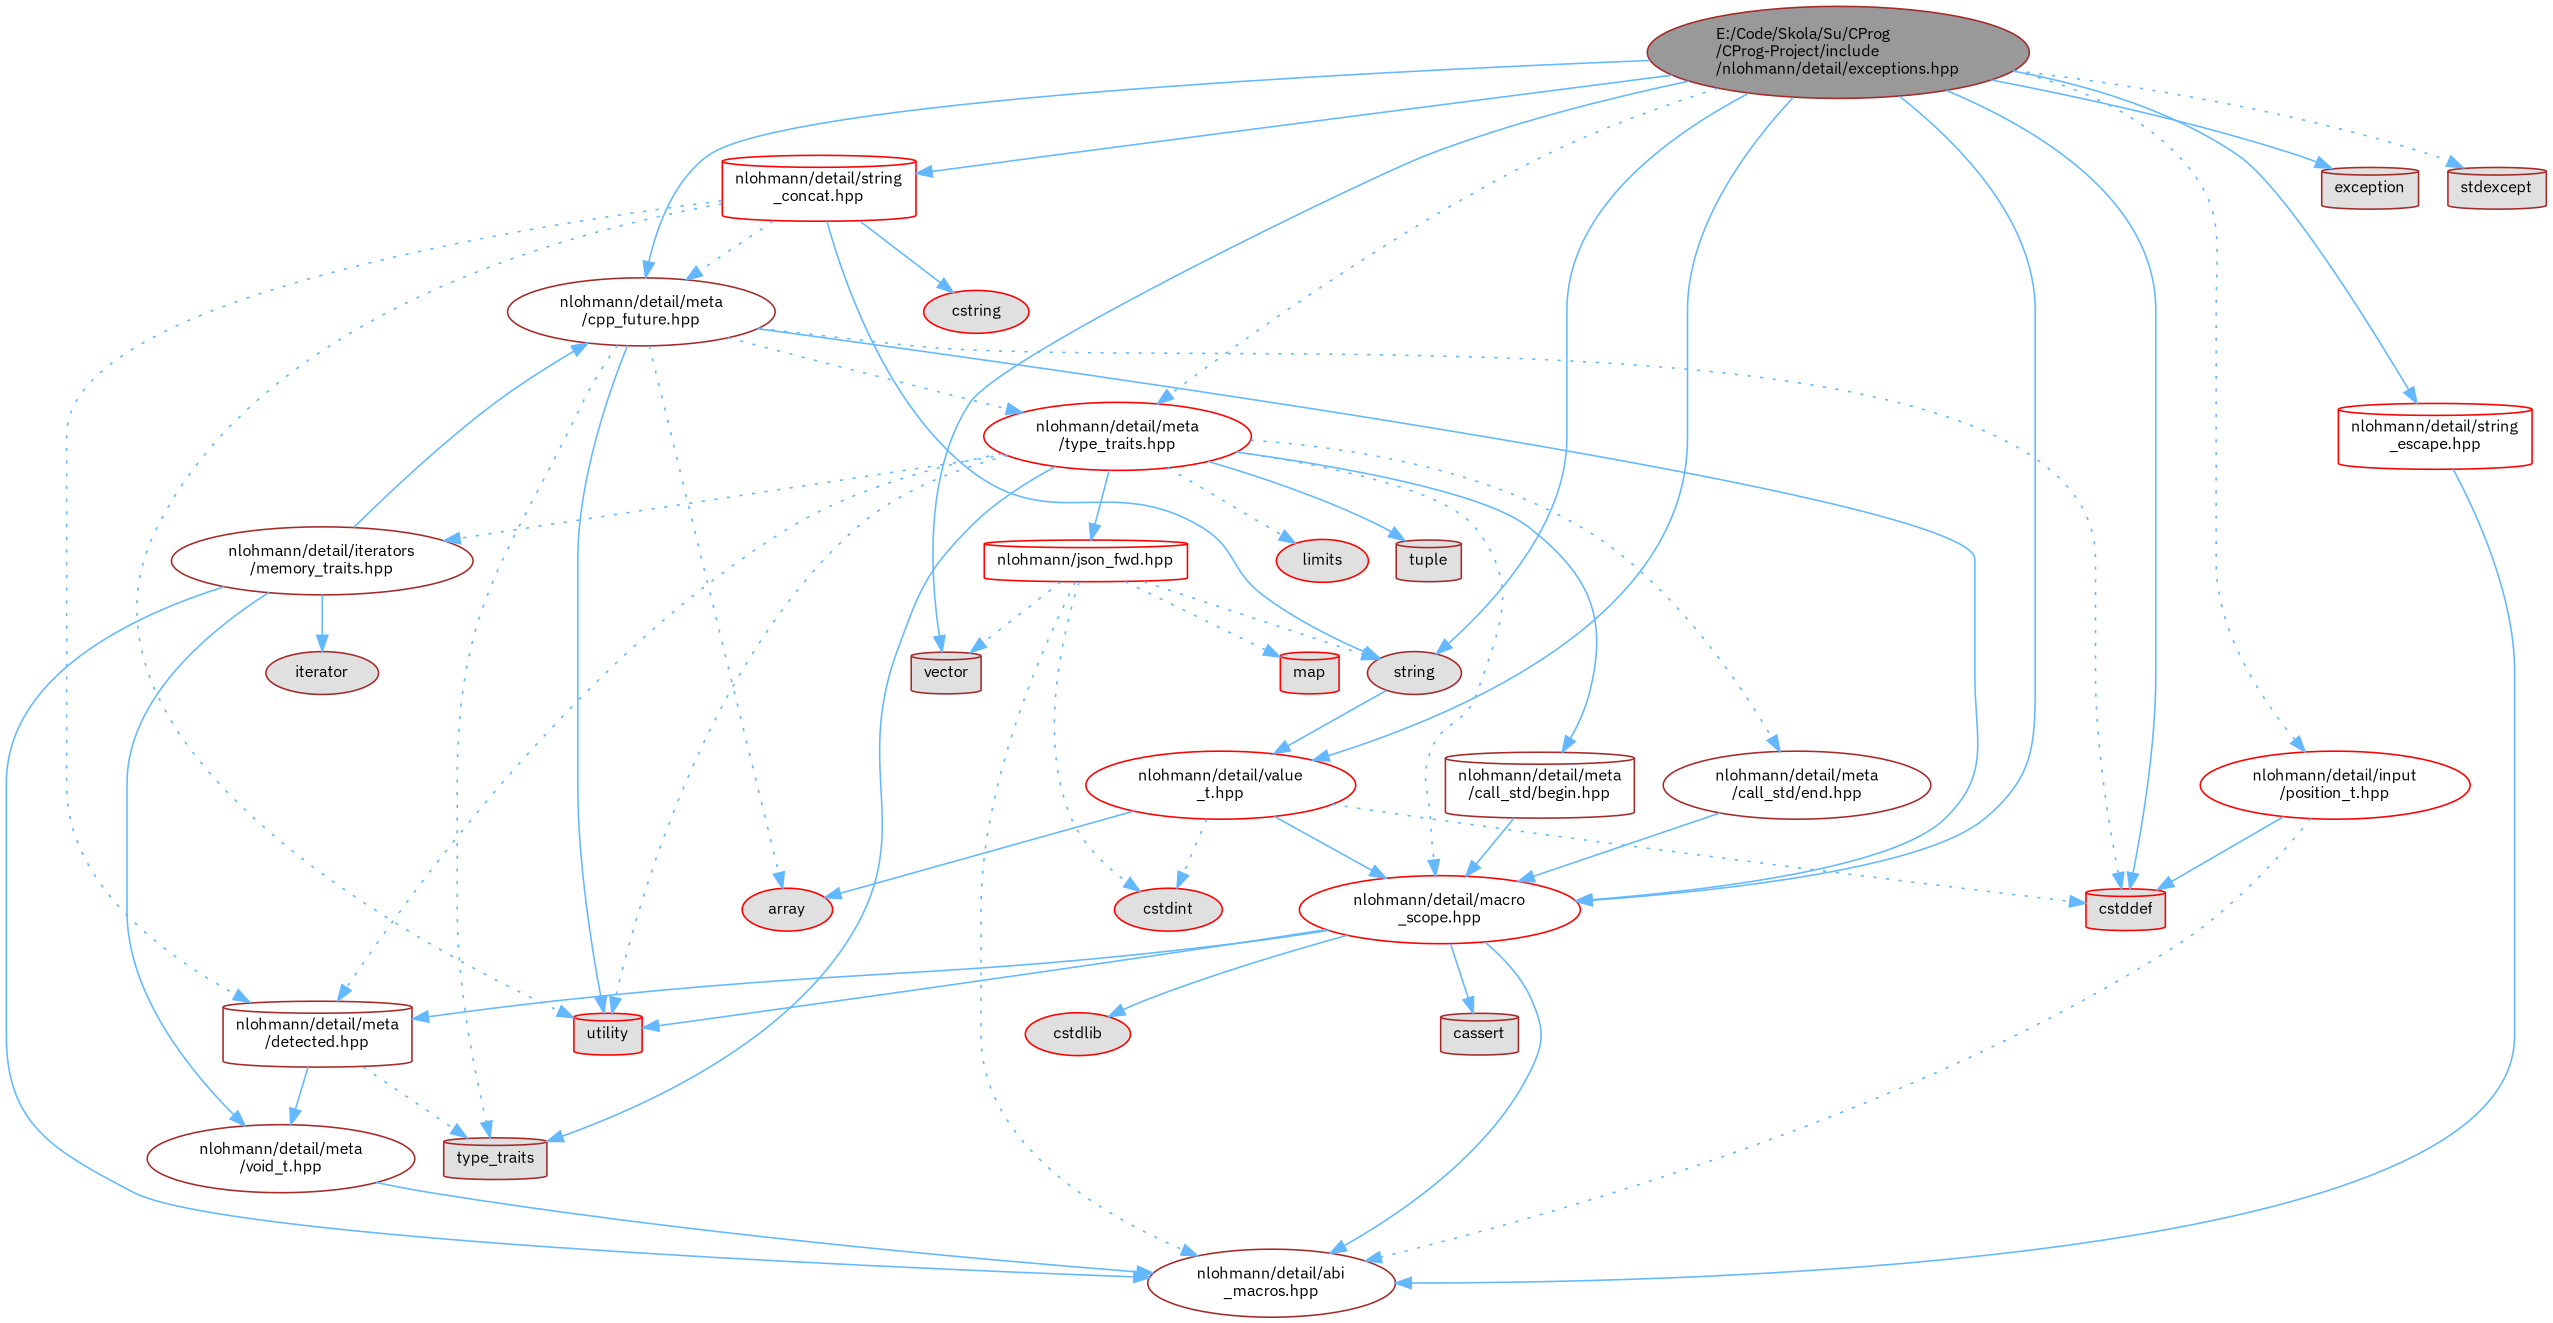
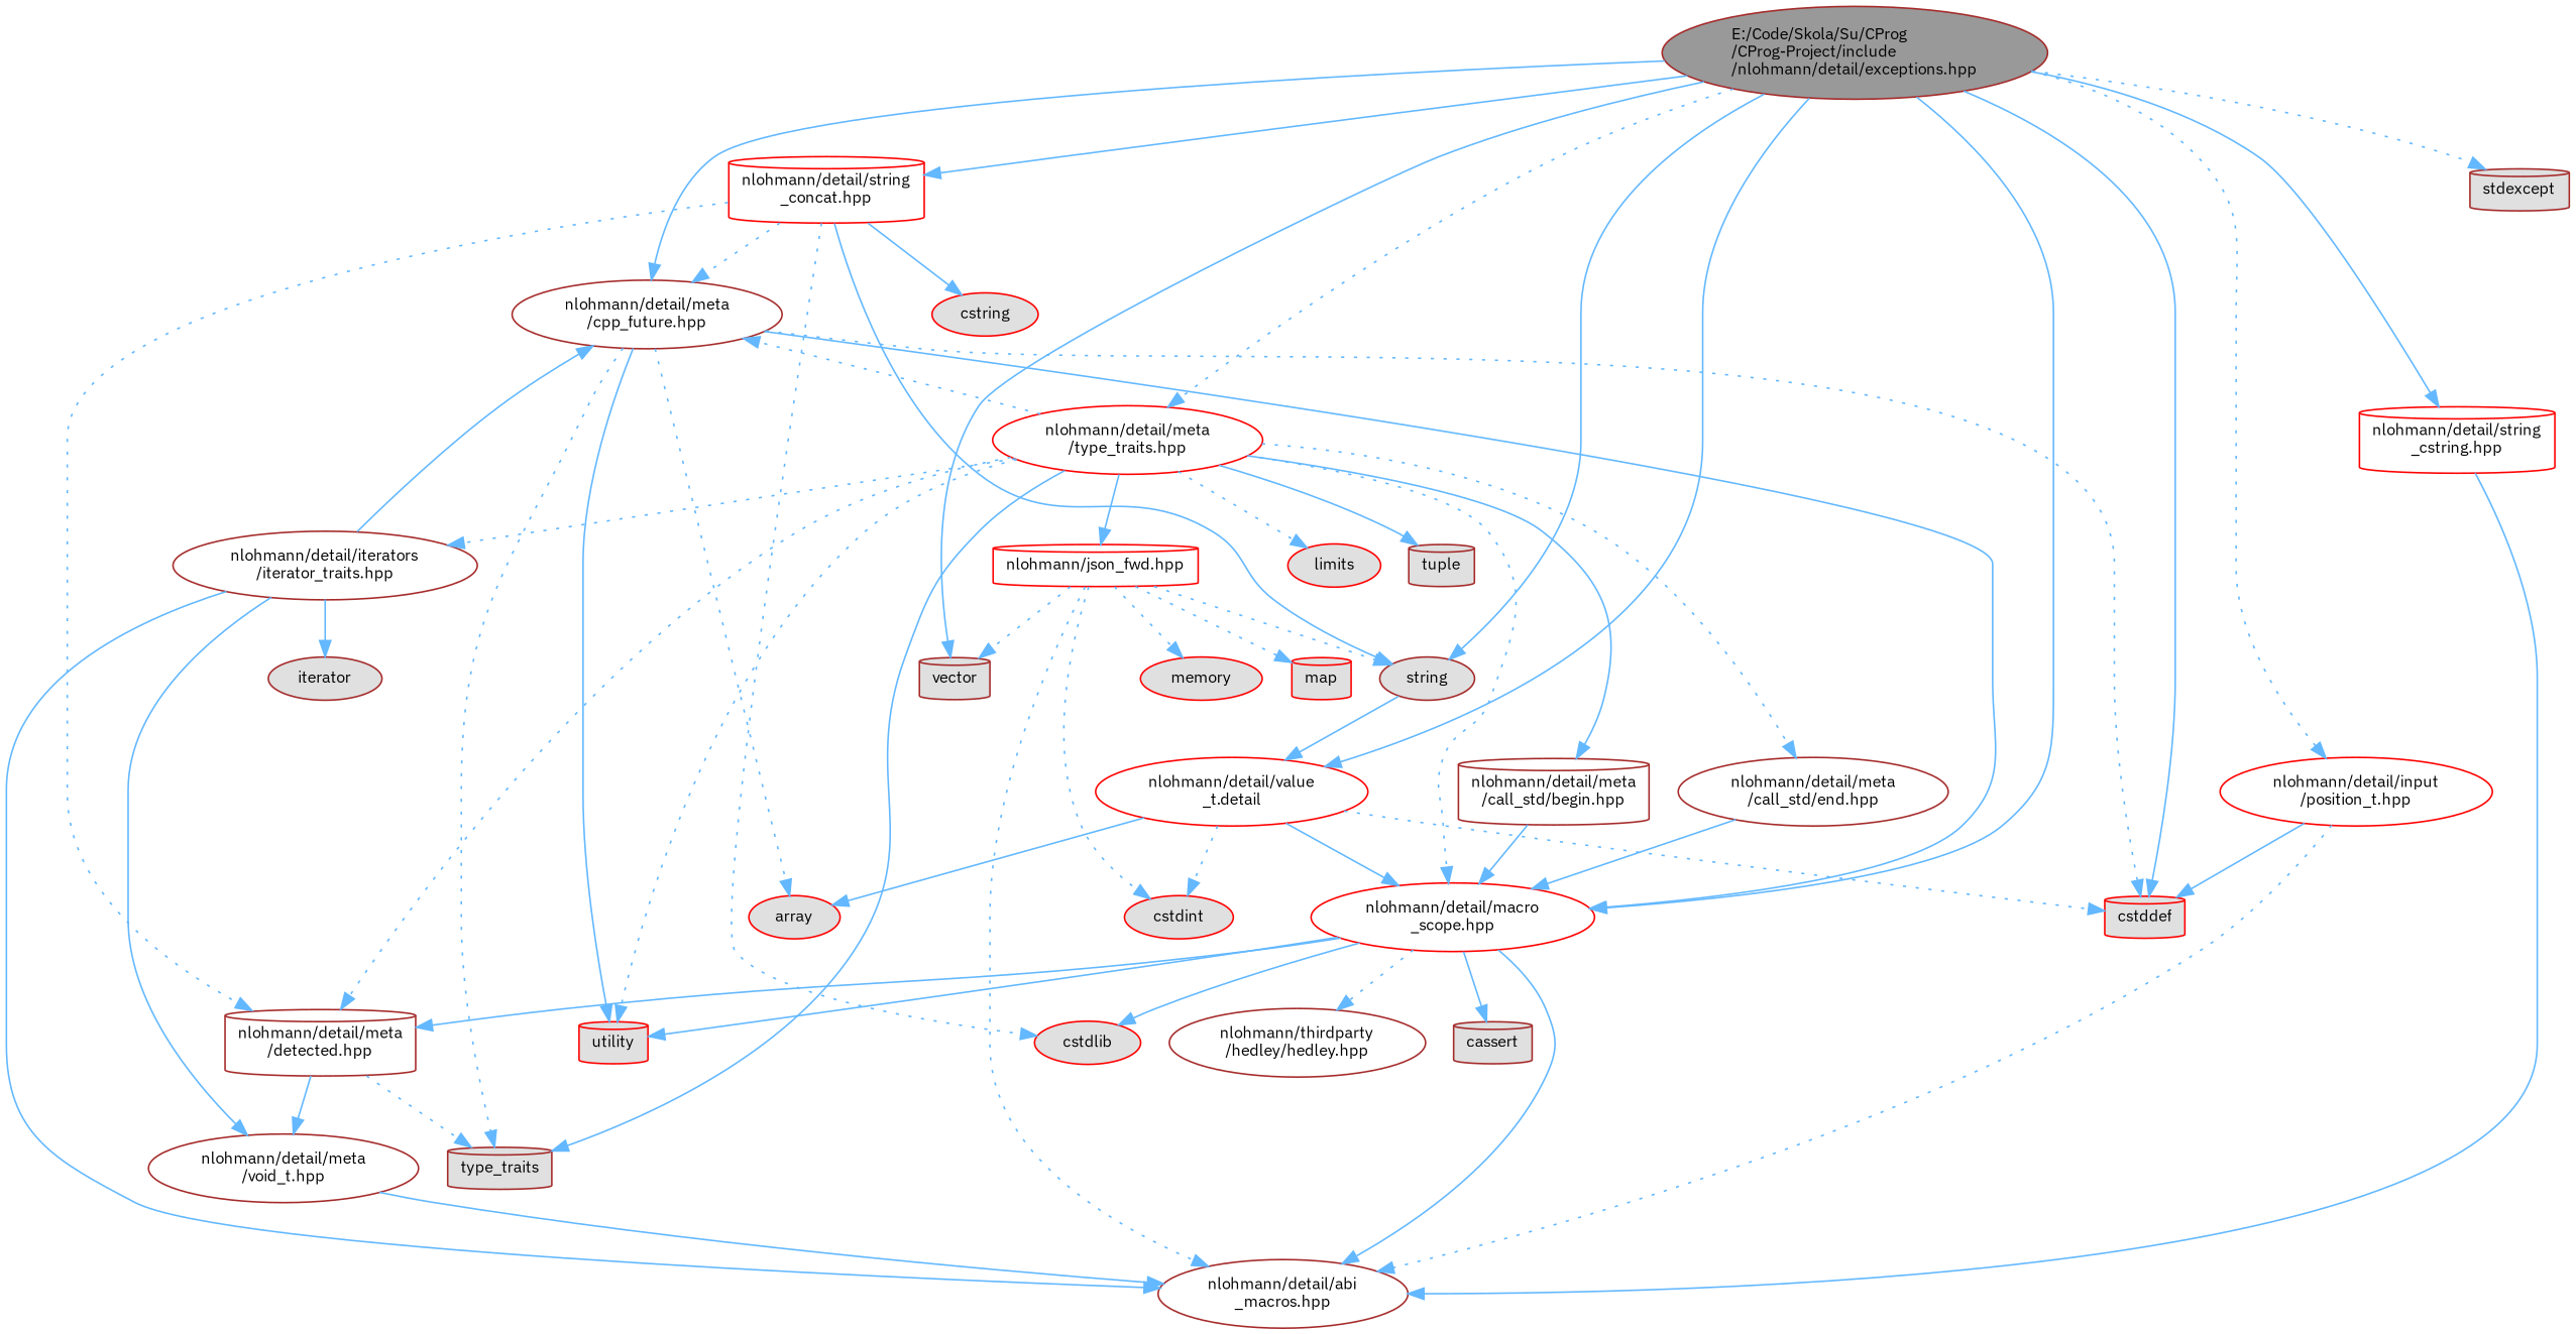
  digraph {
    fontname="IBM Plex Sans"
    node [color=brown fillcolor="#E0E0E0" fontname="IBM Plex Sans" fontsize=10 shape=ellipse style=filled]
    edge [color=steelblue1 fontname="IBM Plex Sans" fontsize=10 labelfontname=Helvetica labelfontsize=10 style=solid]
    n1 [fillcolor=grey60 fontcolor=black height=0.2 label="E:/Code/Skola/Su/CProg\l/CProg-Project/include\l/nlohmann/detail/exceptions.hpp" width=0.4]
    n2 [color=red height=0.2 label=cstddef shape=cylinder width=0.4]
-   n3 [height=0.2 label=exception shape=cylinder width=0.4]
    n4 [height=0.2 label=stdexcept shape=cylinder width=0.4]
    n5 [height=0.2 label=string width=0.4]
    n6 [height=0.2 label=vector shape=cylinder width=0.4]
-   n7 [color=red fillcolor=white height=0.2 label="nlohmann/detail/value\l_t.hpp" width=0.4]
+   n7 [color=red fillcolor=white height=0.2 label="nlohmann/detail/value\l_t.detail" width=0.4]
    n8 [color=red fillcolor=white height=0.2 label="nlohmann/detail/macro\l_scope.hpp" width=0.4]
-   n9 [color=red fillcolor=white height=0.2 label="nlohmann/detail/string\l_escape.hpp" shape=cylinder width=0.4]
+   n9 [color=red fillcolor=white height=0.2 label="nlohmann/detail/string\l_cstring.hpp" shape=cylinder width=0.4]
    n10 [color=red fillcolor=white height=0.2 label="nlohmann/detail/input\l/position_t.hpp" width=0.4]
    n11 [fillcolor=white height=0.2 label="nlohmann/detail/meta\l/cpp_future.hpp" width=0.4]
    n12 [color=red fillcolor=white height=0.2 label="nlohmann/detail/meta\l/type_traits.hpp" width=0.4]
    n13 [color=red fillcolor=white height=0.2 label="nlohmann/detail/string\l_concat.hpp" shape=cylinder width=0.4]
    n14 [color=red height=0.2 label=array width=0.4]
    n15 [color=red height=0.2 label=cstdint width=0.4]
    n16 [color=red height=0.2 label=utility shape=cylinder width=0.4]
    n17 [fillcolor=white height=0.2 label="nlohmann/detail/meta\l/detected.hpp" shape=cylinder width=0.4]
    n18 [fillcolor=white height=0.2 label="nlohmann/detail/abi\l_macros.hpp" width=0.4]
+   n19 [fillcolor=white height=0.2 label="nlohmann/thirdparty\l/hedley/hedley.hpp" width=0.4]
    n20 [color=red height=0.2 label=cstdlib width=0.4]
    n21 [height=0.2 label=cassert shape=cylinder width=0.4]
    n22 [height=0.2 label=type_traits shape=cylinder width=0.4]
    n23 [color=red height=0.2 label=limits width=0.4]
    n24 [height=0.2 label=tuple shape=cylinder width=0.4]
-   n25 [fillcolor=white height=0.2 label="nlohmann/detail/iterators\l/memory_traits.hpp" width=0.4]
+   n25 [fillcolor=white height=0.2 label="nlohmann/detail/iterators\l/iterator_traits.hpp" width=0.4]
    n26 [fillcolor=white height=0.2 label="nlohmann/detail/meta\l/call_std/begin.hpp" shape=cylinder width=0.4]
    n27 [fillcolor=white height=0.2 label="nlohmann/detail/meta\l/call_std/end.hpp" width=0.4]
    n28 [color=red fillcolor=white height=0.2 label="nlohmann/json_fwd.hpp" shape=cylinder width=0.4]
    n29 [color=red height=0.2 label=cstring width=0.4]
    n30 [fillcolor=white height=0.2 label="nlohmann/detail/meta\l/void_t.hpp" width=0.4]
    n31 [height=0.2 label=iterator width=0.4]
    n32 [color=red height=0.2 label=map shape=cylinder width=0.4]
+   n33 [color=red height=0.2 label=memory width=0.4]
    n1 -> n2
-   n1 -> n3
    n1 -> n4 [style=dotted]
    n1 -> n5
    n1 -> n6
    n1 -> n7
    n1 -> n8
    n1 -> n9
    n1 -> n10 [style=dotted]
    n1 -> n11
    n1 -> n12 [style=dotted]
    n1 -> n13
    n5 -> n7
    n7 -> n2 [style=dotted]
    n7 -> n8
    n7 -> n14
    n7 -> n15 [style=dotted]
    n8 -> n16
    n8 -> n17
    n8 -> n18
+   n8 -> n19 [style=dotted]
    n8 -> n20
    n8 -> n21
    n9 -> n18
    n10 -> n2
    n10 -> n18 [style=dotted]
    n11 -> n2 [style=dotted]
    n11 -> n8
    n11 -> n14 [style=dotted]
    n11 -> n16
    n11 -> n22 [style=dotted]
    n12 -> n8 [style=dotted]
-   n11 -> n12 [style=dotted]
+   n12 -> n11 [style=dotted]
    n12 -> n16 [style=dotted]
    n12 -> n17 [style=dotted]
    n12 -> n22
    n12 -> n23 [style=dotted]
    n12 -> n24
    n12 -> n25 [style=dotted]
    n12 -> n26
    n12 -> n27 [style=dotted]
    n12 -> n28
    n13 -> n5
    n13 -> n11 [style=dotted]
-   n13 -> n16 [style=dotted]
+   n13 -> n20 [style=dotted]
    n13 -> n17 [style=dotted]
    n13 -> n29
    n17 -> n22 [style=dotted]
    n17 -> n30
    n25 -> n11
    n25 -> n18
    n25 -> n30
    n25 -> n31
    n26 -> n8
    n27 -> n8
    n28 -> n5 [style=dotted]
    n28 -> n6 [style=dotted]
    n28 -> n15 [style=dotted]
    n28 -> n18 [style=dotted]
    n28 -> n32 [style=dotted]
+   n28 -> n33 [style=dotted]
    n30 -> n18
  }
